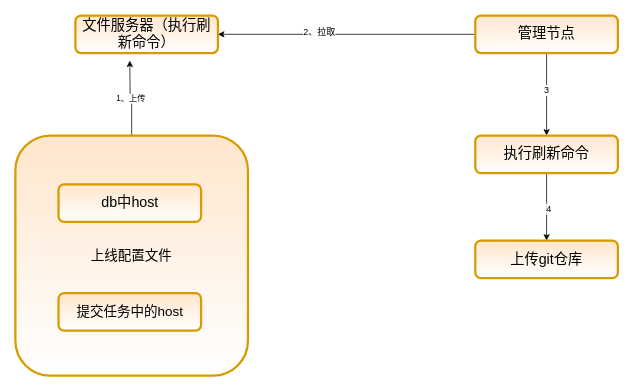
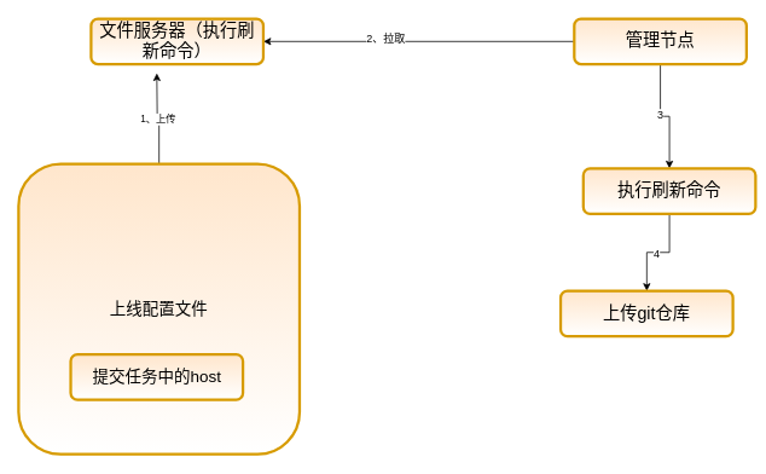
  <mxCell id="0" />
  <mxCell id="1" parent="0" />
  <mxCell id="2" value="1、上传" style="edgeStyle=orthogonalEdgeStyle;rounded=0;orthogonalLoop=1;jettySize=auto;html=1;" edge="1" parent="1" source="3"><mxGeometry relative="1" as="geometry"><mxPoint x="172.5" y="80" as="targetPoint" /></mxGeometry></mxCell>
  <mxCell id="3" value="&lt;font style=&quot;font-size: 18px&quot;&gt;上线配置文件&lt;/font&gt;&lt;br&gt;&lt;div&gt;&lt;/div&gt;" style="rounded=1;whiteSpace=wrap;html=1;strokeWidth=3;align=center;fillColor=#ffe6cc;strokeColor=#d79b00;gradientColor=#ffffff;" vertex="1" parent="1"><mxGeometry x="20" y="180" width="310" height="320" as="geometry" /></mxCell>
  <mxCell id="4" value="&lt;font style=&quot;font-size: 18px&quot;&gt;提交任务中的host&lt;/font&gt;&lt;br&gt;&lt;div&gt;&lt;/div&gt;" style="rounded=1;whiteSpace=wrap;html=1;strokeWidth=3;align=center;fillColor=#ffe6cc;strokeColor=#d79b00;gradientColor=#ffffff;" vertex="1" parent="1"><mxGeometry x="77.5" y="390" width="190" height="50" as="geometry" /></mxCell>
- <mxCell id="5" value="&lt;font style=&quot;font-size: 19px&quot;&gt;db中host&lt;/font&gt;&lt;br&gt;&lt;div&gt;&lt;/div&gt;" style="rounded=1;whiteSpace=wrap;html=1;strokeWidth=3;align=center;fillColor=#ffe6cc;strokeColor=#d79b00;gradientColor=#ffffff;" vertex="1" parent="1"><mxGeometry x="77.5" y="245" width="190" height="50" as="geometry" /></mxCell>
  <mxCell id="6" style="edgeStyle=orthogonalEdgeStyle;rounded=0;orthogonalLoop=1;jettySize=auto;html=1;entryX=1;entryY=0.5;entryDx=0;entryDy=0;" edge="1" parent="1" source="10" target="11"><mxGeometry relative="1" as="geometry"><mxPoint x="300" y="45" as="targetPoint" /></mxGeometry></mxCell>
  <mxCell id="7" value="2、拉取" style="text;html=1;resizable=0;points=[];align=center;verticalAlign=middle;labelBackgroundColor=#ffffff;" vertex="1" connectable="0" parent="6"><mxGeometry x="0.219" y="-3" relative="1" as="geometry"><mxPoint as="offset" /></mxGeometry></mxCell>
  <mxCell id="8" style="edgeStyle=orthogonalEdgeStyle;rounded=0;orthogonalLoop=1;jettySize=auto;html=1;entryX=0.5;entryY=0;entryDx=0;entryDy=0;" edge="1" parent="1" source="10" target="14"><mxGeometry relative="1" as="geometry" /></mxCell>
  <mxCell id="9" value="3" style="text;html=1;resizable=0;points=[];align=center;verticalAlign=middle;labelBackgroundColor=#ffffff;" vertex="1" connectable="0" parent="8"><mxGeometry x="-0.109" y="-1" relative="1" as="geometry"><mxPoint as="offset" /></mxGeometry></mxCell>
  <mxCell id="10" value="&lt;font style=&quot;font-size: 19px&quot;&gt;管理节点&lt;/font&gt;&lt;br&gt;&lt;div&gt;&lt;/div&gt;" style="rounded=1;whiteSpace=wrap;html=1;strokeWidth=3;align=center;fillColor=#ffe6cc;strokeColor=#d79b00;gradientColor=#ffffff;" vertex="1" parent="1"><mxGeometry x="633" y="20" width="190" height="50" as="geometry" /></mxCell>
  <mxCell id="11" value="&lt;font style=&quot;font-size: 19px&quot;&gt;文件服务器（执行刷新命令）&lt;/font&gt;&lt;br&gt;&lt;div&gt;&lt;/div&gt;" style="rounded=1;whiteSpace=wrap;html=1;strokeWidth=3;align=center;fillColor=#ffe6cc;strokeColor=#d79b00;gradientColor=#ffffff;" vertex="1" parent="1"><mxGeometry x="100" y="20" width="190" height="50" as="geometry" /></mxCell>
  <mxCell id="12" style="edgeStyle=orthogonalEdgeStyle;rounded=0;orthogonalLoop=1;jettySize=auto;html=1;entryX=0.5;entryY=0;entryDx=0;entryDy=0;" edge="1" parent="1" source="14" target="15"><mxGeometry relative="1" as="geometry" /></mxCell>
  <mxCell id="13" value="4" style="text;html=1;resizable=0;points=[];align=center;verticalAlign=middle;labelBackgroundColor=#ffffff;" vertex="1" connectable="0" parent="12"><mxGeometry x="0.044" y="2" relative="1" as="geometry"><mxPoint as="offset" /></mxGeometry></mxCell>
- <mxCell id="14" value="&lt;span style=&quot;font-size: 19px&quot;&gt;执行刷新命令&lt;/span&gt;&lt;br&gt;&lt;div&gt;&lt;/div&gt;" style="rounded=1;whiteSpace=wrap;html=1;strokeWidth=3;align=center;fillColor=#ffe6cc;strokeColor=#d79b00;gradientColor=#ffffff;" vertex="1" parent="1"><mxGeometry x="633" y="180" width="190" height="50" as="geometry" /></mxCell>
- <mxCell id="15" value="&lt;span style=&quot;font-size: 19px&quot;&gt;上传git仓库&lt;/span&gt;&lt;br&gt;&lt;div&gt;&lt;/div&gt;" style="rounded=1;whiteSpace=wrap;html=1;strokeWidth=3;align=center;fillColor=#ffe6cc;strokeColor=#d79b00;gradientColor=#ffffff;" vertex="1" parent="1"><mxGeometry x="633" y="320" width="190" height="50" as="geometry" /></mxCell>
+ <mxCell id="14" value="&lt;span style=&quot;font-size: 19px&quot;&gt;执行刷新命令&lt;/span&gt;&lt;br&gt;&lt;div&gt;&lt;/div&gt;" style="rounded=1;whiteSpace=wrap;html=1;strokeWidth=3;align=center;fillColor=#ffe6cc;strokeColor=#d79b00;gradientColor=#ffffff;" vertex="1" parent="1"><mxGeometry x="643" y="185" width="190" height="50" as="geometry" /></mxCell>
+ <mxCell id="15" value="&lt;span style=&quot;font-size: 19px&quot;&gt;上传git仓库&lt;/span&gt;&lt;br&gt;&lt;div&gt;&lt;/div&gt;" style="rounded=1;whiteSpace=wrap;html=1;strokeWidth=3;align=center;fillColor=#ffe6cc;strokeColor=#d79b00;gradientColor=#ffffff;" vertex="1" parent="1"><mxGeometry x="618" y="320" width="190" height="50" as="geometry" /></mxCell>
